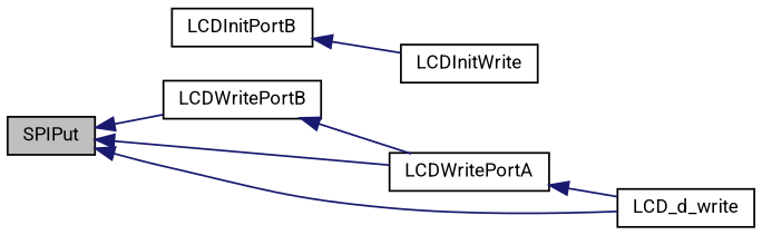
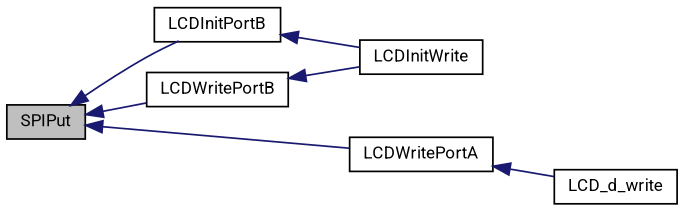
  digraph {
    fontname=Roboto
    rankdir=LR
    node [color=black fillcolor=white fontname=Roboto fontsize=10 shape=record style=filled]
    edge [color=midnightblue dir=back fontname=Roboto fontsize=10 labelfontname=Helvetica labelfontsize=10 style=solid]
    n1 [fillcolor=grey75 fontcolor=black height=0.2 label=SPIPut width=0.4]
    n2 [height=0.2 label=LCDInitPortB width=0.4]
    n3 [height=0.2 label=LCDWritePortA width=0.4]
    n4 [height=0.2 label=LCDWritePortB width=0.4]
    n5 [height=0.2 label=LCDInitWrite width=0.4]
    n6 [height=0.2 label=LCD_d_write width=0.4]
-   n1 -> n6
+   n1 -> n2
    n1 -> n3
    n1 -> n4
    n2 -> n5
    n3 -> n6
-   n4 -> n3
+   n4 -> n5
  }
